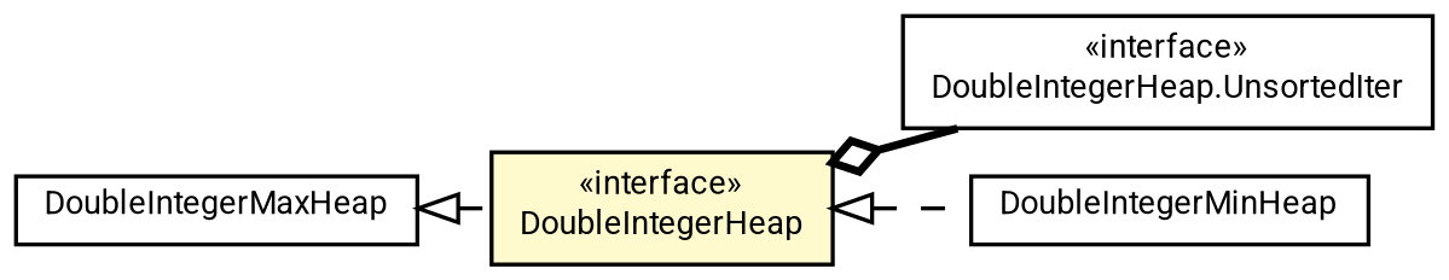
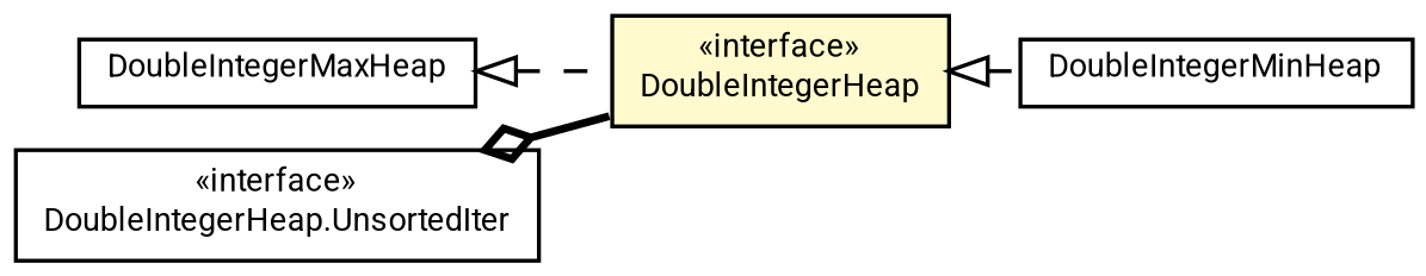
  digraph {
    nodesep=0.15
    rankdir=LR
    ranksep=0.25
    node [fontcolor=black fontname=Roboto fontsize=8 margin=0 shape=plaintext]
    edge [arrowtail=empty color=black dir=back fontname=Roboto fontsize=7 labelfontname=Roboto labelfontsize=7 style=dashed weight=9]
    n1 [height=0 label=<<table title="de.lmu.ifi.dbs.elki.utilities.datastructures.heap.DoubleIntegerMaxHeap" border="0" cellborder="1" cellspacing="0" cellpadding="2" href="DoubleIntegerMaxHeap.html" target="_parent"> 		<tr><td><table border="0" cellspacing="0" cellpadding="1"> 		<tr><td align="center" balign="center"> <font face="Roboto">DoubleIntegerMaxHeap</font> </td></tr> 		</table></td></tr> 		</table>> width=0]
    n2 [height=0 label=<<table title="de.lmu.ifi.dbs.elki.utilities.datastructures.heap.DoubleIntegerHeap" border="0" cellborder="1" cellspacing="0" cellpadding="2" bgcolor="lemonChiffon" href="DoubleIntegerHeap.html" target="_parent"> 		<tr><td><table border="0" cellspacing="0" cellpadding="1"> 		<tr><td align="center" balign="center"> &#171;interface&#187; </td></tr> 		<tr><td align="center" balign="center"> <font face="Roboto">DoubleIntegerHeap</font> </td></tr> 		</table></td></tr> 		</table>> width=0]
    n3 [height=0 label=<<table title="de.lmu.ifi.dbs.elki.utilities.datastructures.heap.DoubleIntegerHeap.UnsortedIter" border="0" cellborder="1" cellspacing="0" cellpadding="2" href="DoubleIntegerHeap.UnsortedIter.html" target="_parent"> 		<tr><td><table border="0" cellspacing="0" cellpadding="1"> 		<tr><td align="center" balign="center"> &#171;interface&#187; </td></tr> 		<tr><td align="center" balign="center"> <font face="Roboto">DoubleIntegerHeap.UnsortedIter</font> </td></tr> 		</table></td></tr> 		</table>> width=0]
    n4 [height=0 label=<<table title="de.lmu.ifi.dbs.elki.utilities.datastructures.heap.DoubleIntegerMinHeap" border="0" cellborder="1" cellspacing="0" cellpadding="2" href="DoubleIntegerMinHeap.html" target="_parent"> 		<tr><td><table border="0" cellspacing="0" cellpadding="1"> 		<tr><td align="center" balign="center"> <font face="Roboto">DoubleIntegerMinHeap</font> </td></tr> 		</table></td></tr> 		</table>> width=0]
    n1 -> n2
-   n2 -> n3 [arrowhead=none arrowtail=ediamond style=bold weight=4]
+   n3 -> n2 [arrowhead=none arrowtail=ediamond style=bold weight=4]
    n2 -> n4
  }
